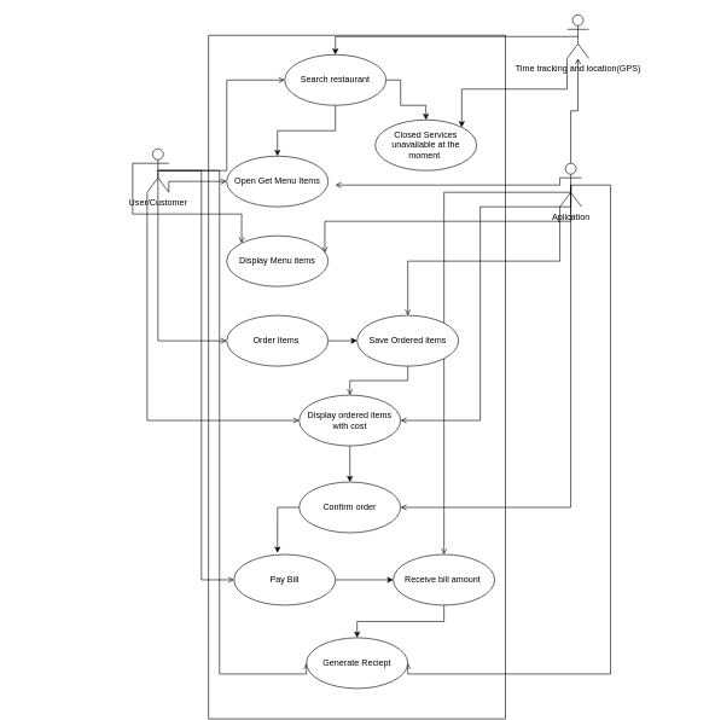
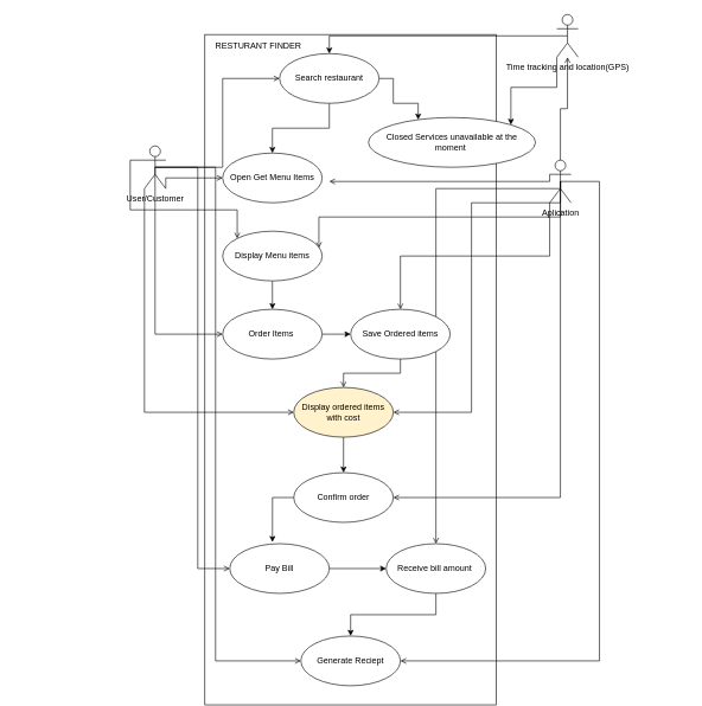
  <mxCell id="0" />
  <mxCell id="1" parent="0" />
  <mxCell id="2" value="" style="rounded=0;whiteSpace=wrap;html=1;rotation=90;" vertex="1" parent="1"><mxGeometry x="20.13" y="315" width="943.75" height="410" as="geometry" /></mxCell>
  <mxCell id="3" style="edgeStyle=orthogonalEdgeStyle;rounded=0;orthogonalLoop=1;jettySize=auto;html=1;exitX=0.5;exitY=0.5;exitDx=0;exitDy=0;exitPerimeter=0;entryX=0;entryY=0.5;entryDx=0;entryDy=0;endArrow=open;endFill=0;" edge="1" parent="1" source="10" target="13"><mxGeometry relative="1" as="geometry" /></mxCell>
  <mxCell id="4" style="edgeStyle=orthogonalEdgeStyle;rounded=0;orthogonalLoop=1;jettySize=auto;html=1;exitX=1;exitY=1;exitDx=0;exitDy=0;exitPerimeter=0;endArrow=open;endFill=0;" edge="1" parent="1" source="10" target="14"><mxGeometry relative="1" as="geometry"><Array as="points"><mxPoint x="232" y="250" /></Array></mxGeometry></mxCell>
  <mxCell id="5" style="edgeStyle=orthogonalEdgeStyle;rounded=0;orthogonalLoop=1;jettySize=auto;html=1;exitX=0;exitY=0.333;exitDx=0;exitDy=0;exitPerimeter=0;entryX=0;entryY=0;entryDx=0;entryDy=0;endArrow=open;endFill=0;" edge="1" parent="1" source="10" target="29"><mxGeometry relative="1" as="geometry" /></mxCell>
  <mxCell id="6" style="edgeStyle=orthogonalEdgeStyle;rounded=0;orthogonalLoop=1;jettySize=auto;html=1;exitX=0.5;exitY=0.5;exitDx=0;exitDy=0;exitPerimeter=0;entryX=0;entryY=0.5;entryDx=0;entryDy=0;endArrow=open;endFill=0;" edge="1" parent="1" source="10" target="31"><mxGeometry relative="1" as="geometry"><Array as="points"><mxPoint x="217" y="470" /></Array></mxGeometry></mxCell>
  <mxCell id="7" style="edgeStyle=orthogonalEdgeStyle;rounded=0;orthogonalLoop=1;jettySize=auto;html=1;exitX=0;exitY=1;exitDx=0;exitDy=0;exitPerimeter=0;entryX=0;entryY=0.5;entryDx=0;entryDy=0;endArrow=open;endFill=0;" edge="1" parent="1" source="10" target="35"><mxGeometry relative="1" as="geometry" /></mxCell>
  <mxCell id="8" style="edgeStyle=orthogonalEdgeStyle;rounded=0;orthogonalLoop=1;jettySize=auto;html=1;exitX=0.5;exitY=0.5;exitDx=0;exitDy=0;exitPerimeter=0;endArrow=open;endFill=0;entryX=0;entryY=0.5;entryDx=0;entryDy=0;" edge="1" parent="1" source="10" target="39"><mxGeometry relative="1" as="geometry"><mxPoint x="222" y="829" as="targetPoint" /></mxGeometry></mxCell>
  <mxCell id="9" style="edgeStyle=orthogonalEdgeStyle;rounded=0;orthogonalLoop=1;jettySize=auto;html=1;exitX=0.5;exitY=0.5;exitDx=0;exitDy=0;exitPerimeter=0;endArrow=open;endFill=0;entryX=0;entryY=0.5;entryDx=0;entryDy=0;" edge="1" parent="1" source="10" target="42"><mxGeometry relative="1" as="geometry"><mxPoint x="222" y="953" as="targetPoint" /><Array as="points"><mxPoint x="302" y="235" /><mxPoint x="302" y="930" /></Array></mxGeometry></mxCell>
  <mxCell id="10" value="User/Customer" style="shape=umlActor;verticalLabelPosition=bottom;verticalAlign=top;html=1;" vertex="1" parent="1"><mxGeometry x="202" y="205" width="30" height="60" as="geometry" /></mxCell>
  <mxCell id="11" value="" style="edgeStyle=orthogonalEdgeStyle;rounded=0;orthogonalLoop=1;jettySize=auto;html=1;" edge="1" parent="1" source="13" target="14"><mxGeometry relative="1" as="geometry" /></mxCell>
  <mxCell id="12" value="" style="edgeStyle=orthogonalEdgeStyle;rounded=0;orthogonalLoop=1;jettySize=auto;html=1;" edge="1" parent="1" source="13" target="15"><mxGeometry relative="1" as="geometry"><Array as="points"><mxPoint x="552" y="110" /><mxPoint x="552" y="145" /><mxPoint x="587" y="145" /></Array></mxGeometry></mxCell>
  <mxCell id="13" value="Search restaurant" style="ellipse;whiteSpace=wrap;html=1;" vertex="1" parent="1"><mxGeometry x="392" y="75" width="140" height="70" as="geometry" /></mxCell>
  <mxCell id="14" value="Open Get Menu Items" style="ellipse;whiteSpace=wrap;html=1;" vertex="1" parent="1"><mxGeometry x="312" y="215" width="140" height="70" as="geometry" /></mxCell>
- <mxCell id="15" value="Closed Services unavailable at the moment&amp;nbsp;" style="ellipse;whiteSpace=wrap;html=1;" vertex="1" parent="1"><mxGeometry x="517" y="165" width="140" height="70" as="geometry" /></mxCell>
+ <mxCell id="15" value="Closed Services unavailable at the moment&amp;nbsp;" style="ellipse;whiteSpace=wrap;html=1;" vertex="1" parent="1"><mxGeometry x="517" y="165" width="235" height="70" as="geometry" /></mxCell>
  <mxCell id="16" style="edgeStyle=orthogonalEdgeStyle;rounded=0;orthogonalLoop=1;jettySize=auto;html=1;exitX=0.5;exitY=0.5;exitDx=0;exitDy=0;exitPerimeter=0;entryX=0.5;entryY=0;entryDx=0;entryDy=0;" edge="1" parent="1" source="18" target="13"><mxGeometry relative="1" as="geometry" /></mxCell>
  <mxCell id="17" style="edgeStyle=orthogonalEdgeStyle;rounded=0;orthogonalLoop=1;jettySize=auto;html=1;exitX=0;exitY=1;exitDx=0;exitDy=0;exitPerimeter=0;entryX=1;entryY=0;entryDx=0;entryDy=0;" edge="1" parent="1" source="18" target="15"><mxGeometry relative="1" as="geometry" /></mxCell>
  <mxCell id="18" value="Time tracking and location(GPS)" style="shape=umlActor;verticalLabelPosition=bottom;verticalAlign=top;html=1;" vertex="1" parent="1"><mxGeometry x="782" y="20" width="30" height="60" as="geometry" /></mxCell>
  <mxCell id="19" style="edgeStyle=orthogonalEdgeStyle;rounded=0;orthogonalLoop=1;jettySize=auto;html=1;exitX=0;exitY=0.333;exitDx=0;exitDy=0;exitPerimeter=0;endArrow=open;endFill=0;" edge="1" parent="1" source="27"><mxGeometry relative="1" as="geometry"><mxPoint x="462" y="255" as="targetPoint" /><Array as="points"><mxPoint x="772" y="255" /></Array></mxGeometry></mxCell>
  <mxCell id="20" style="edgeStyle=orthogonalEdgeStyle;rounded=0;orthogonalLoop=1;jettySize=auto;html=1;exitX=0.5;exitY=0;exitDx=0;exitDy=0;exitPerimeter=0;endArrow=open;endFill=0;" edge="1" parent="1" source="27" target="18"><mxGeometry relative="1" as="geometry" /></mxCell>
  <mxCell id="21" style="edgeStyle=orthogonalEdgeStyle;rounded=0;orthogonalLoop=1;jettySize=auto;html=1;exitX=0;exitY=1;exitDx=0;exitDy=0;exitPerimeter=0;endArrow=open;endFill=0;" edge="1" parent="1" source="27" target="33"><mxGeometry relative="1" as="geometry" /></mxCell>
  <mxCell id="22" style="edgeStyle=orthogonalEdgeStyle;rounded=0;orthogonalLoop=1;jettySize=auto;html=1;exitX=0.5;exitY=0.5;exitDx=0;exitDy=0;exitPerimeter=0;endArrow=open;endFill=0;" edge="1" parent="1" source="27" target="35"><mxGeometry relative="1" as="geometry"><Array as="points"><mxPoint x="787" y="285" /><mxPoint x="662" y="285" /><mxPoint x="662" y="580" /></Array></mxGeometry></mxCell>
  <mxCell id="23" style="edgeStyle=orthogonalEdgeStyle;rounded=0;orthogonalLoop=1;jettySize=auto;html=1;exitX=0.5;exitY=0.5;exitDx=0;exitDy=0;exitPerimeter=0;entryX=0.967;entryY=0.338;entryDx=0;entryDy=0;entryPerimeter=0;endArrow=open;endFill=0;" edge="1" parent="1" source="27" target="29"><mxGeometry relative="1" as="geometry"><Array as="points"><mxPoint x="787" y="305" /><mxPoint x="447" y="305" /></Array></mxGeometry></mxCell>
  <mxCell id="24" style="edgeStyle=orthogonalEdgeStyle;rounded=0;orthogonalLoop=1;jettySize=auto;html=1;exitX=0.5;exitY=0.5;exitDx=0;exitDy=0;exitPerimeter=0;entryX=1;entryY=0.5;entryDx=0;entryDy=0;endArrow=open;endFill=0;" edge="1" parent="1" source="27" target="37"><mxGeometry relative="1" as="geometry"><Array as="points"><mxPoint x="787" y="700" /></Array></mxGeometry></mxCell>
  <mxCell id="25" style="edgeStyle=orthogonalEdgeStyle;rounded=0;orthogonalLoop=1;jettySize=auto;html=1;exitX=0.5;exitY=0.5;exitDx=0;exitDy=0;exitPerimeter=0;endArrow=open;endFill=0;" edge="1" parent="1" source="27" target="41"><mxGeometry relative="1" as="geometry"><Array as="points"><mxPoint x="787" y="265" /><mxPoint x="612" y="265" /></Array></mxGeometry></mxCell>
  <mxCell id="26" style="edgeStyle=orthogonalEdgeStyle;rounded=0;orthogonalLoop=1;jettySize=auto;html=1;exitX=0.5;exitY=0.5;exitDx=0;exitDy=0;exitPerimeter=0;entryX=1;entryY=0.5;entryDx=0;entryDy=0;endArrow=open;endFill=0;" edge="1" parent="1" source="27" target="42"><mxGeometry relative="1" as="geometry"><Array as="points"><mxPoint x="842" y="255" /><mxPoint x="842" y="930" /></Array></mxGeometry></mxCell>
  <mxCell id="27" value="Aplication" style="shape=umlActor;verticalLabelPosition=bottom;verticalAlign=top;html=1;" vertex="1" parent="1"><mxGeometry x="772" y="225" width="30" height="60" as="geometry" /></mxCell>
+ <mxCell id="28" value="" style="edgeStyle=orthogonalEdgeStyle;rounded=0;orthogonalLoop=1;jettySize=auto;html=1;endArrow=classic;endFill=1;" edge="1" parent="1" source="29" target="31"><mxGeometry relative="1" as="geometry" /></mxCell>
  <mxCell id="29" value="Display Menu items" style="ellipse;whiteSpace=wrap;html=1;" vertex="1" parent="1"><mxGeometry x="312" y="325" width="140" height="70" as="geometry" /></mxCell>
  <mxCell id="30" value="" style="edgeStyle=orthogonalEdgeStyle;rounded=0;orthogonalLoop=1;jettySize=auto;html=1;endArrow=classic;endFill=1;" edge="1" parent="1" source="31" target="33"><mxGeometry relative="1" as="geometry" /></mxCell>
  <mxCell id="31" value="Order Items&amp;nbsp;" style="ellipse;whiteSpace=wrap;html=1;" vertex="1" parent="1"><mxGeometry x="312" y="435" width="140" height="70" as="geometry" /></mxCell>
  <mxCell id="32" value="" style="edgeStyle=orthogonalEdgeStyle;rounded=0;orthogonalLoop=1;jettySize=auto;html=1;endArrow=open;endFill=1;" edge="1" parent="1" source="33" target="35"><mxGeometry relative="1" as="geometry" /></mxCell>
  <mxCell id="33" value="Save Ordered items" style="ellipse;whiteSpace=wrap;html=1;" vertex="1" parent="1"><mxGeometry x="492" y="435" width="140" height="70" as="geometry" /></mxCell>
  <mxCell id="34" value="" style="edgeStyle=orthogonalEdgeStyle;rounded=0;orthogonalLoop=1;jettySize=auto;html=1;endArrow=classic;endFill=1;" edge="1" parent="1" source="35" target="37"><mxGeometry relative="1" as="geometry" /></mxCell>
- <mxCell id="35" value="Display ordered items with cost" style="ellipse;whiteSpace=wrap;html=1;" vertex="1" parent="1"><mxGeometry x="412" y="545" width="140" height="70" as="geometry" /></mxCell>
+ <mxCell id="35" value="Display ordered items with cost" style="ellipse;whiteSpace=wrap;html=1;fillColor=#fff2cc;" vertex="1" parent="1"><mxGeometry x="412" y="545" width="140" height="70" as="geometry" /></mxCell>
  <mxCell id="36" style="edgeStyle=orthogonalEdgeStyle;rounded=0;orthogonalLoop=1;jettySize=auto;html=1;exitX=0;exitY=0.5;exitDx=0;exitDy=0;entryX=0.429;entryY=-0.033;entryDx=0;entryDy=0;entryPerimeter=0;endArrow=classic;endFill=1;" edge="1" parent="1" source="37" target="39"><mxGeometry relative="1" as="geometry" /></mxCell>
  <mxCell id="37" value="Confirm order" style="ellipse;whiteSpace=wrap;html=1;" vertex="1" parent="1"><mxGeometry x="412" y="665" width="140" height="70" as="geometry" /></mxCell>
  <mxCell id="38" value="" style="edgeStyle=orthogonalEdgeStyle;rounded=0;orthogonalLoop=1;jettySize=auto;html=1;endArrow=classic;endFill=1;" edge="1" parent="1" source="39" target="41"><mxGeometry relative="1" as="geometry" /></mxCell>
  <mxCell id="39" value="Pay Bill" style="ellipse;whiteSpace=wrap;html=1;" vertex="1" parent="1"><mxGeometry x="322" y="765" width="140" height="70" as="geometry" /></mxCell>
  <mxCell id="40" value="" style="edgeStyle=orthogonalEdgeStyle;rounded=0;orthogonalLoop=1;jettySize=auto;html=1;endArrow=classic;endFill=1;" edge="1" parent="1" source="41" target="42"><mxGeometry relative="1" as="geometry" /></mxCell>
  <mxCell id="41" value="Receive bill amount&amp;nbsp;" style="ellipse;whiteSpace=wrap;html=1;" vertex="1" parent="1"><mxGeometry x="542" y="765" width="140" height="70" as="geometry" /></mxCell>
- <mxCell id="42" value="Generate Reciept" style="ellipse;whiteSpace=wrap;html=1;" vertex="1" parent="1"><mxGeometry x="422" y="880" width="140" height="70" as="geometry" /></mxCell>
+ <mxCell id="42" value="Generate Reciept" style="ellipse;whiteSpace=wrap;html=1;" vertex="1" parent="1"><mxGeometry x="422" y="895" width="140" height="70" as="geometry" /></mxCell>
+ <mxCell id="43" value="RESTURANT FINDER" style="text;html=1;align=center;verticalAlign=middle;resizable=0;points=[];autosize=1;strokeColor=none;fillColor=none;" vertex="1" parent="1"><mxGeometry x="292" y="55" width="140" height="20" as="geometry" /></mxCell>
